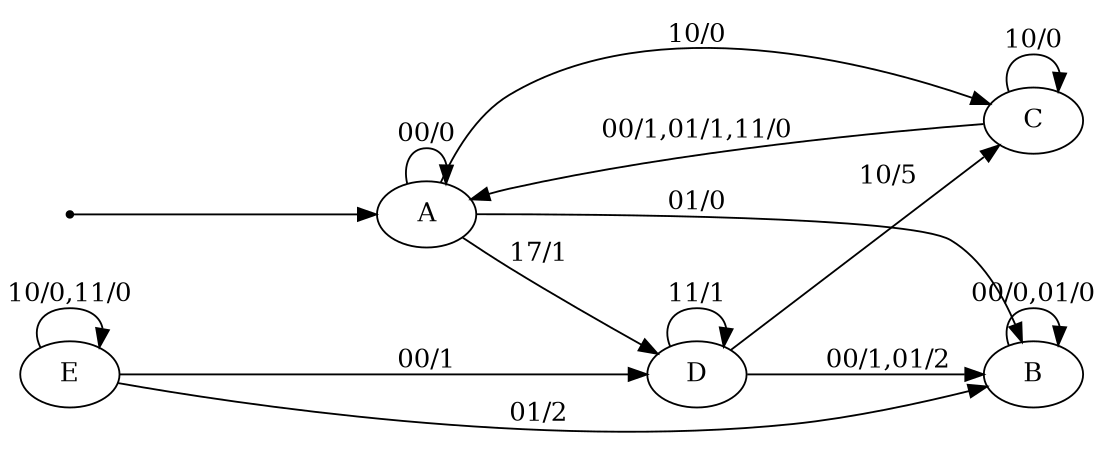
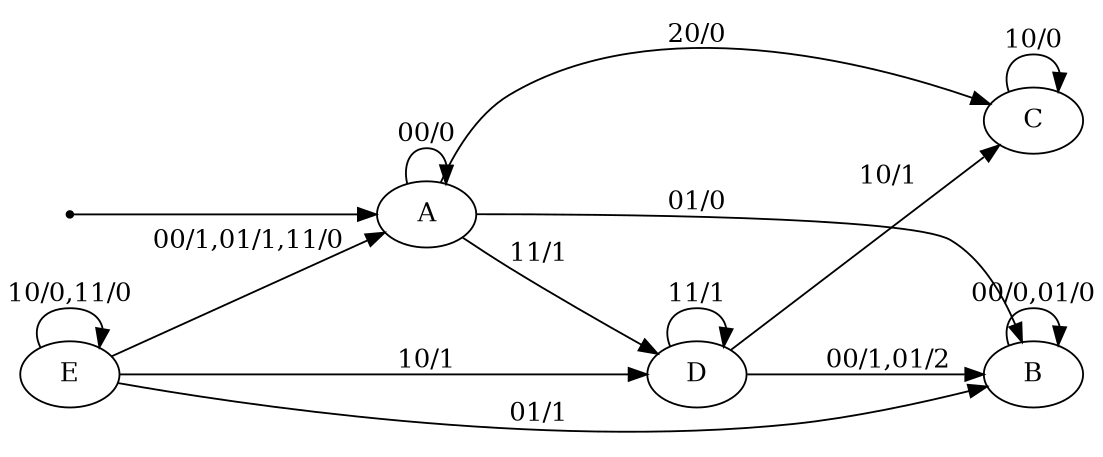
  digraph {
    rankdir=LR
    INIT [shape=point]
    n2 [label=A]
    n3 [label=B]
    n4 [label=C]
    n5 [label=D]
    n6 [label=E]
    INIT -> n2
    n2 -> n2 [label="00/0"]
    n2 -> n3 [label="01/0"]
-   n2 -> n4 [label="10/0"]
-   n2 -> n5 [label="17/1"]
+   n2 -> n4 [label="20/0"]
+   n2 -> n5 [label="11/1"]
    n3 -> n3 [label="00/0,01/0"]
-   n4 -> n2 [label="00/1,01/1,11/0"]
+   n6 -> n2 [label="00/1,01/1,11/0"]
    n4 -> n4 [label="10/0"]
    n5 -> n3 [label="00/1,01/2"]
-   n5 -> n4 [label="10/5"]
+   n5 -> n4 [label="10/1"]
    n5 -> n5 [label="11/1"]
-   n6 -> n3 [label="01/2"]
-   n6 -> n5 [label="00/1"]
+   n6 -> n3 [label="01/1"]
+   n6 -> n5 [label="10/1"]
    n6 -> n6 [label="10/0,11/0"]
  }
